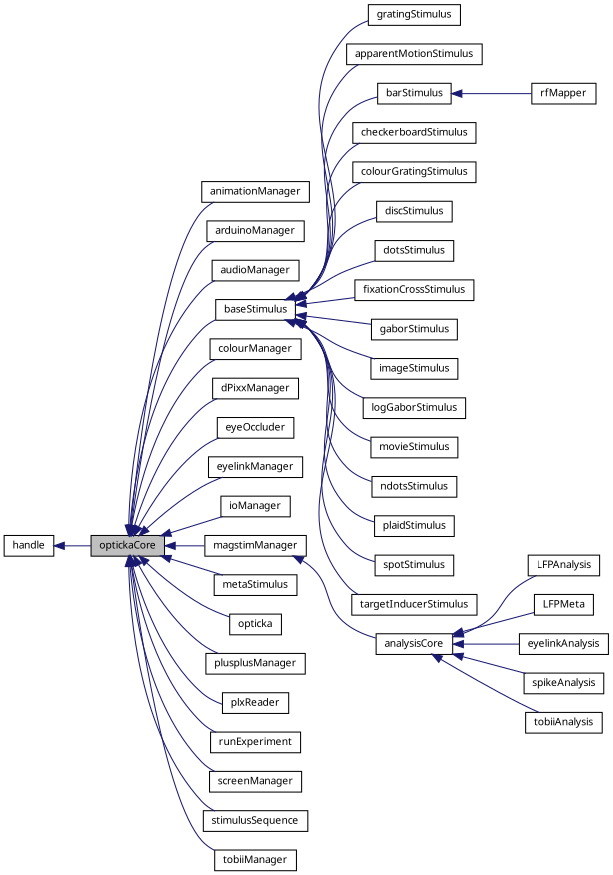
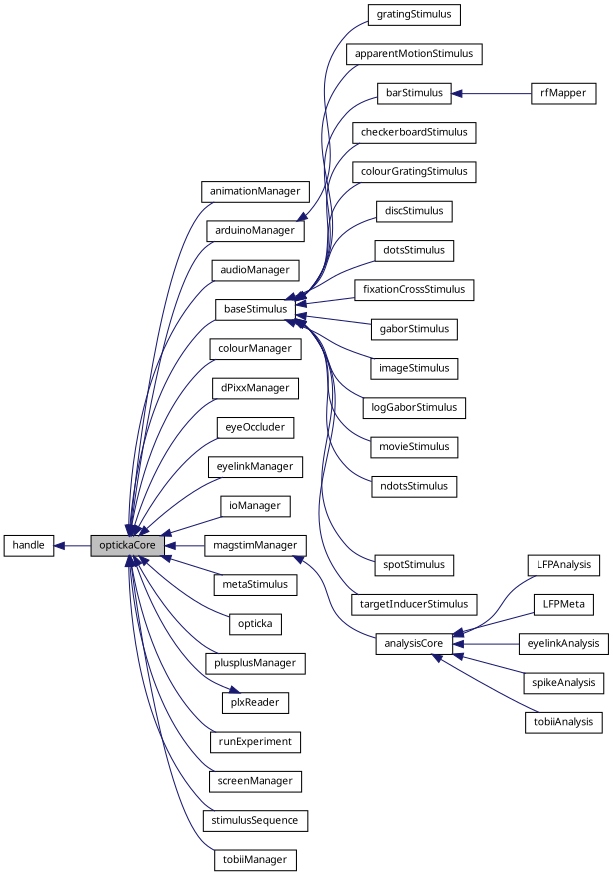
  digraph {
    rankdir=LR
    node [color=black fillcolor=white fontname="Graublau Slab" fontsize=10 shape=record style=filled]
    edge [color=midnightblue dir=back fontname="Graublau Slab" fontsize=10 labelfontname="Graublau Slab" labelfontsize=10 style=solid]
    n1 [fillcolor=grey75 fontcolor=black height=0.2 label=optickaCore width=0.4]
    n2 [height=0.2 label=animationManager width=0.4]
    n3 [height=0.2 label=arduinoManager width=0.4]
    n4 [height=0.2 label=audioManager width=0.4]
    n5 [height=0.2 label=baseStimulus width=0.4]
    n6 [height=0.2 label=colourManager width=0.4]
    n7 [height=0.2 label=dPixxManager width=0.4]
    n8 [height=0.2 label=eyeOccluder width=0.4]
    n9 [height=0.2 label=eyelinkManager width=0.4]
    n10 [height=0.2 label=ioManager width=0.4]
    n11 [height=0.2 label=magstimManager width=0.4]
    n12 [height=0.2 label=metaStimulus width=0.4]
    n13 [height=0.2 label=opticka width=0.4]
    n14 [height=0.2 label=plusplusManager width=0.4]
    n15 [height=0.2 label=plxReader width=0.4]
    n16 [height=0.2 label=runExperiment width=0.4]
    n17 [height=0.2 label=screenManager width=0.4]
    n18 [height=0.2 label=stimulusSequence width=0.4]
    n19 [height=0.2 label=tobiiManager width=0.4]
    n20 [height=0.2 label=analysisCore width=0.4]
    n21 [height=0.2 label=LFPAnalysis width=0.4]
    n22 [height=0.2 label=LFPMeta width=0.4]
    n23 [height=0.2 label=eyelinkAnalysis width=0.4]
    n24 [height=0.2 label=spikeAnalysis width=0.4]
    n25 [height=0.2 label=tobiiAnalysis width=0.4]
    n26 [height=0.2 label=apparentMotionStimulus width=0.4]
    n27 [height=0.2 label=barStimulus width=0.4]
    n28 [height=0.2 label=checkerboardStimulus width=0.4]
    n29 [height=0.2 label=colourGratingStimulus width=0.4]
    n30 [height=0.2 label=discStimulus width=0.4]
    n31 [height=0.2 label=dotsStimulus width=0.4]
    n32 [height=0.2 label=fixationCrossStimulus width=0.4]
    n33 [height=0.2 label=gaborStimulus width=0.4]
    n34 [height=0.2 label=gratingStimulus width=0.4]
    n35 [height=0.2 label=imageStimulus width=0.4]
    n36 [height=0.2 label=logGaborStimulus width=0.4]
    n37 [height=0.2 label=movieStimulus width=0.4]
    n38 [height=0.2 label=ndotsStimulus width=0.4]
-   n39 [height=0.2 label=plaidStimulus width=0.4]
    n40 [height=0.2 label=spotStimulus width=0.4]
    n41 [height=0.2 label=targetInducerStimulus width=0.4]
    n42 [height=0.2 label=handle width=0.4]
    n43 [height=0.2 label=rfMapper width=0.4]
    n1 -> n2
    n1 -> n3
    n1 -> n4
    n1 -> n5
    n1 -> n6
    n1 -> n7
    n1 -> n8
    n1 -> n9
    n1 -> n10
    n1 -> n11
    n1 -> n12
    n1 -> n13
    n1 -> n14
-   n1 -> n15
+   n15 -> n1
    n1 -> n16
    n1 -> n17
    n1 -> n18
    n1 -> n19
    n5 -> n26
    n5 -> n27
    n5 -> n28
    n5 -> n29
    n5 -> n30
    n5 -> n31
    n5 -> n32
    n5 -> n33
-   n5 -> n34
+   n3 -> n34
    n5 -> n35
    n5 -> n36
    n5 -> n37
    n5 -> n38
-   n5 -> n39
    n5 -> n40
    n5 -> n41
    n11 -> n20
    n20 -> n21
    n20 -> n22
    n20 -> n23
    n20 -> n24
    n20 -> n25
    n27 -> n43
    n42 -> n1
  }
